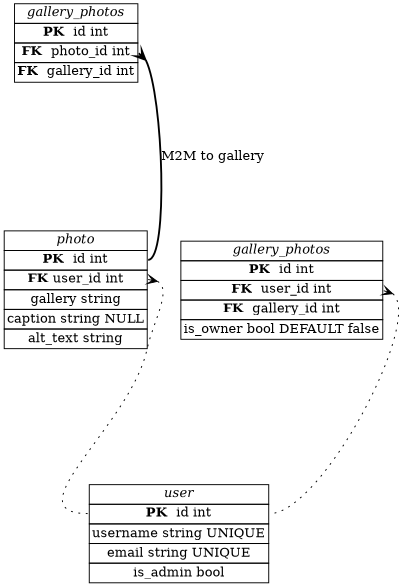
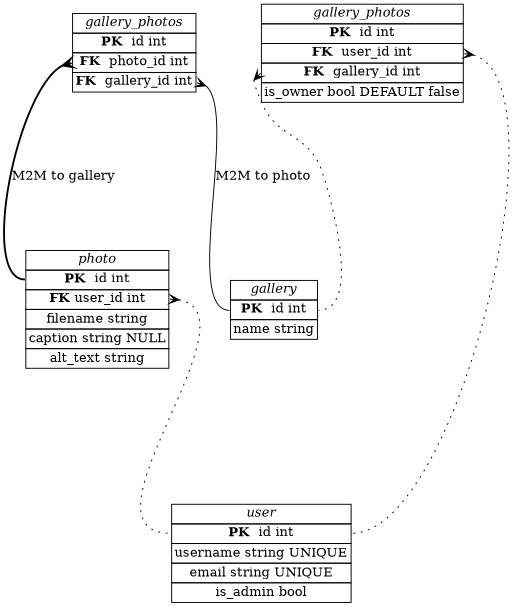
  digraph {
    fontname="DejaVu Serif"
    nodesep=0.5
    rankdir=TB
    ranksep=2
    node [fontname="DejaVu Serif" shape=plain]
    edge [arrowtail=crow dir=back fontname="DejaVu Serif" headport=id style=dotted tailport=user_id]
    n1 [label=< <table border="0" cellborder="1" cellspacing="0"> <tr><td><i>user</i></td></tr> <tr><td port="id"><b>PK </b> id int</td></tr> <tr><td>username string UNIQUE</td></tr> <tr><td>email string UNIQUE</td></tr> <tr><td>is_admin bool</td></tr> </table>   >]
-   n2 [label=< <table border="0" cellborder="1" cellspacing="0"> <tr><td port="title"><i>photo</i></td></tr> <tr><td port="id"><b>PK </b> id int</td></tr> <tr><td port="user_id"><b>FK </b>user_id int</td></tr> <tr><td>gallery string</td></tr> <tr><td>caption string NULL</td></tr> <tr><td>alt_text string</td></tr> </table>   >]
+   n2 [label=< <table border="0" cellborder="1" cellspacing="0"> <tr><td port="title"><i>photo</i></td></tr> <tr><td port="id"><b>PK </b> id int</td></tr> <tr><td port="user_id"><b>FK </b>user_id int</td></tr> <tr><td>filename string</td></tr> <tr><td>caption string NULL</td></tr> <tr><td>alt_text string</td></tr> </table>   >]
+   n3 [label=< <table border="0" cellborder="1" cellspacing="0"> <tr><td port="title"><i>gallery</i></td></tr> <tr><td port="id"><b>PK </b> id int</td></tr> <tr><td>name string</td></tr> </table>   >]
    n4 [label=< <table border="0" cellborder="1" cellspacing="0"> <tr><td><i>gallery_photos</i></td></tr> <tr><td port="id"><b>PK </b> id int</td></tr> <tr><td port="user_id"><b>FK </b> user_id int</td></tr> <tr><td port="gallery_id"><b>FK </b> gallery_id int</td></tr> <tr><td>is_owner bool DEFAULT false</td></tr> </table>   >]
    n5 [label=< <table border="0" cellborder="1" cellspacing="0"> <tr><td><i>gallery_photos</i></td></tr> <tr><td port="id"><b>PK </b> id int</td></tr> <tr><td port="photo_id"><b>FK </b> photo_id int</td></tr> <tr><td port="gallery_id"><b>FK </b> gallery_id int</td></tr> </table>   >]
    n2 -> n1
    n4 -> n1
+   n4 -> n3 [tailport=gallery_id]
    n5 -> n2 [label="M2M to gallery" style=bold tailport=photo_id]
+   n5 -> n3 [label="M2M to photo" style=solid tailport=gallery_id]
  }
